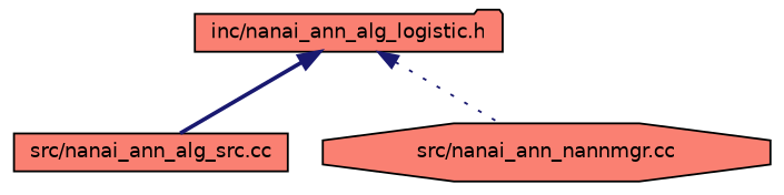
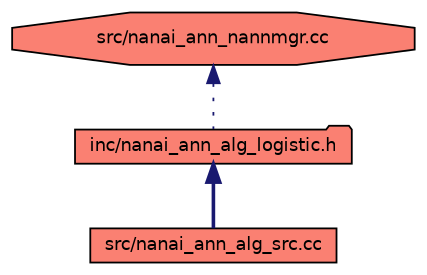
  digraph {
    node [color=black fillcolor=salmon fontname=Helvetica fontsize=10 style=filled]
    edge [color=midnightblue dir=back fontname=Helvetica fontsize=10 labelfontname=Helvetica labelfontsize=10]
    n1 [fontcolor=black height=0.2 label="inc/nanai_ann_alg_logistic.h" shape=folder width=0.4]
    n2 [height=0.2 label="src/nanai_ann_alg_src.cc" shape=box width=0.4]
    n3 [height=0.2 label="src/nanai_ann_nannmgr.cc" shape=octagon width=0.4]
    n1 -> n2 [style=bold]
-   n1 -> n3 [style=dotted]
+   n3 -> n1 [style=dotted]
  }
